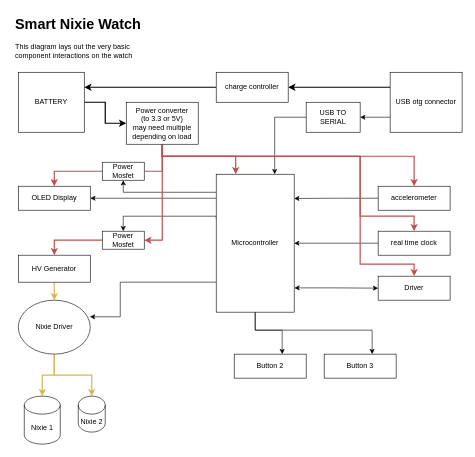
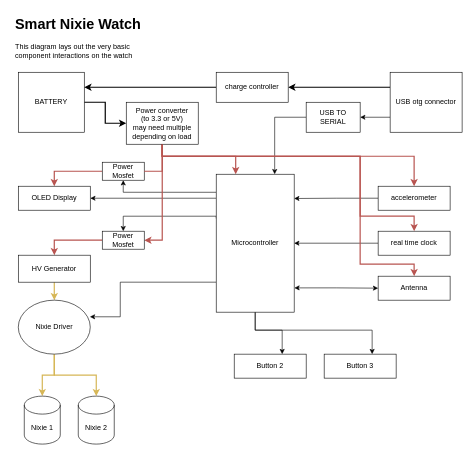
  <mxCell id="0" />
  <mxCell id="1" parent="0" />
  <mxCell id="2" value="&lt;h1&gt;Smart Nixie Watch&lt;/h1&gt;&lt;p&gt;This diagram lays out the very basic component interactions on the watch&lt;/p&gt;" style="text;html=1;strokeColor=none;fillColor=none;spacing=5;spacingTop=-20;whiteSpace=wrap;overflow=hidden;rounded=0;" vertex="1" parent="1"><mxGeometry x="20" y="20" width="260" height="90" as="geometry" /></mxCell>
  <mxCell id="3" style="edgeStyle=orthogonalEdgeStyle;rounded=0;orthogonalLoop=1;jettySize=auto;html=1;exitX=1.003;exitY=0.824;exitDx=0;exitDy=0;exitPerimeter=0;startArrow=classic;startFill=1;" edge="1" parent="1" source="10" target="24"><mxGeometry relative="1" as="geometry" /></mxCell>
  <mxCell id="4" style="edgeStyle=orthogonalEdgeStyle;rounded=0;orthogonalLoop=1;jettySize=auto;html=1;startArrow=none;startFill=0;strokeWidth=1;exitX=-0.002;exitY=0.174;exitDx=0;exitDy=0;exitPerimeter=0;" edge="1" parent="1" source="10" target="32"><mxGeometry relative="1" as="geometry" /></mxCell>
  <mxCell id="5" style="edgeStyle=orthogonalEdgeStyle;rounded=0;orthogonalLoop=1;jettySize=auto;html=1;entryX=0.5;entryY=1;entryDx=0;entryDy=0;startArrow=none;startFill=0;strokeWidth=1;exitX=0.001;exitY=0.131;exitDx=0;exitDy=0;exitPerimeter=0;" edge="1" parent="1" source="10" target="33"><mxGeometry relative="1" as="geometry"><Array as="points"><mxPoint x="205" y="320" /></Array></mxGeometry></mxCell>
  <mxCell id="6" style="edgeStyle=orthogonalEdgeStyle;rounded=0;orthogonalLoop=1;jettySize=auto;html=1;entryX=0.5;entryY=0;entryDx=0;entryDy=0;startArrow=none;startFill=0;strokeWidth=1;exitX=0;exitY=0.321;exitDx=0;exitDy=0;exitPerimeter=0;" edge="1" parent="1" source="10" target="36"><mxGeometry relative="1" as="geometry"><Array as="points"><mxPoint x="360" y="360" /><mxPoint x="205" y="360" /></Array></mxGeometry></mxCell>
  <mxCell id="7" style="edgeStyle=orthogonalEdgeStyle;rounded=0;orthogonalLoop=1;jettySize=auto;html=1;entryX=0.995;entryY=0.308;entryDx=0;entryDy=0;entryPerimeter=0;startArrow=none;startFill=0;strokeWidth=1;" edge="1" parent="1" source="10" target="41"><mxGeometry relative="1" as="geometry"><Array as="points"><mxPoint x="200" y="470" /><mxPoint x="200" y="528" /></Array></mxGeometry></mxCell>
  <mxCell id="8" style="edgeStyle=orthogonalEdgeStyle;rounded=0;orthogonalLoop=1;jettySize=auto;html=1;startArrow=none;startFill=0;strokeWidth=1;" edge="1" parent="1" source="10" target="44"><mxGeometry relative="1" as="geometry"><Array as="points"><mxPoint x="425" y="550" /><mxPoint x="470" y="550" /></Array></mxGeometry></mxCell>
  <mxCell id="9" style="edgeStyle=orthogonalEdgeStyle;rounded=0;orthogonalLoop=1;jettySize=auto;html=1;startArrow=none;startFill=0;strokeWidth=1;" edge="1" parent="1" source="10" target="45"><mxGeometry relative="1" as="geometry"><Array as="points"><mxPoint x="425" y="550" /><mxPoint x="620" y="550" /></Array></mxGeometry></mxCell>
  <mxCell id="10" value="Microcontroller" style="rounded=0;whiteSpace=wrap;html=1;" vertex="1" parent="1"><mxGeometry x="360" y="290" width="130" height="230" as="geometry" /></mxCell>
  <mxCell id="11" style="edgeStyle=orthogonalEdgeStyle;rounded=0;orthogonalLoop=1;jettySize=auto;html=1;entryX=0.75;entryY=0;entryDx=0;entryDy=0;exitX=0;exitY=0.5;exitDx=0;exitDy=0;" edge="1" parent="1" source="12" target="10"><mxGeometry relative="1" as="geometry" /></mxCell>
  <mxCell id="12" value="USB TO SERIAL" style="whiteSpace=wrap;html=1;imageAspect=1;" vertex="1" parent="1"><mxGeometry x="510" y="170" width="90" height="50" as="geometry" /></mxCell>
  <mxCell id="13" style="edgeStyle=orthogonalEdgeStyle;rounded=0;orthogonalLoop=1;jettySize=auto;html=1;entryX=1;entryY=0.176;entryDx=0;entryDy=0;entryPerimeter=0;" edge="1" parent="1" source="14" target="10"><mxGeometry relative="1" as="geometry"><mxPoint x="490" y="310" as="targetPoint" /></mxGeometry></mxCell>
  <mxCell id="14" value="accelerometer" style="whiteSpace=wrap;html=1;" vertex="1" parent="1"><mxGeometry x="630" y="310" width="120" height="40" as="geometry" /></mxCell>
  <mxCell id="15" style="edgeStyle=orthogonalEdgeStyle;rounded=0;orthogonalLoop=1;jettySize=auto;html=1;exitX=0;exitY=0.75;exitDx=0;exitDy=0;" edge="1" parent="1" source="17" target="12"><mxGeometry relative="1" as="geometry" /></mxCell>
  <mxCell id="16" style="edgeStyle=orthogonalEdgeStyle;rounded=0;orthogonalLoop=1;jettySize=auto;html=1;strokeWidth=2;exitX=0;exitY=0.25;exitDx=0;exitDy=0;" edge="1" parent="1" source="17" target="21"><mxGeometry relative="1" as="geometry" /></mxCell>
  <mxCell id="17" value="USB otg connector" style="whiteSpace=wrap;html=1;" vertex="1" parent="1"><mxGeometry x="650" y="120" width="120" height="100" as="geometry" /></mxCell>
  <mxCell id="18" style="edgeStyle=orthogonalEdgeStyle;rounded=0;orthogonalLoop=1;jettySize=auto;html=1;strokeWidth=2;" edge="1" parent="1" source="19" target="31"><mxGeometry relative="1" as="geometry" /></mxCell>
  <mxCell id="19" value="BATTERY" style="whiteSpace=wrap;html=1;" vertex="1" parent="1"><mxGeometry x="30" y="120" width="110" height="100" as="geometry" /></mxCell>
  <mxCell id="20" style="edgeStyle=orthogonalEdgeStyle;rounded=0;orthogonalLoop=1;jettySize=auto;html=1;entryX=1;entryY=0.25;entryDx=0;entryDy=0;strokeWidth=2;" edge="1" parent="1" source="21" target="19"><mxGeometry relative="1" as="geometry" /></mxCell>
  <mxCell id="21" value="charge controller" style="rounded=0;whiteSpace=wrap;html=1;" vertex="1" parent="1"><mxGeometry x="360" y="120" width="120" height="50" as="geometry" /></mxCell>
  <mxCell id="22" style="edgeStyle=orthogonalEdgeStyle;rounded=0;orthogonalLoop=1;jettySize=auto;html=1;entryX=1;entryY=0.5;entryDx=0;entryDy=0;" edge="1" parent="1" source="23" target="10"><mxGeometry relative="1" as="geometry" /></mxCell>
  <mxCell id="23" value="real time clock" style="whiteSpace=wrap;html=1;" vertex="1" parent="1"><mxGeometry x="630" y="385" width="120" height="40" as="geometry" /></mxCell>
- <mxCell id="24" value="Driver&lt;br&gt;" style="whiteSpace=wrap;html=1;" vertex="1" parent="1"><mxGeometry x="630" y="460" width="120" height="40" as="geometry" /></mxCell>
+ <mxCell id="24" value="Antenna&lt;br&gt;" style="whiteSpace=wrap;html=1;" vertex="1" parent="1"><mxGeometry x="630" y="460" width="120" height="40" as="geometry" /></mxCell>
  <mxCell id="25" style="edgeStyle=orthogonalEdgeStyle;rounded=0;orthogonalLoop=1;jettySize=auto;html=1;fillColor=#f8cecc;strokeColor=#b85450;strokeWidth=2;" edge="1" parent="1" source="31" target="14"><mxGeometry relative="1" as="geometry"><Array as="points"><mxPoint x="270" y="260" /><mxPoint x="690" y="260" /></Array></mxGeometry></mxCell>
  <mxCell id="26" style="edgeStyle=orthogonalEdgeStyle;rounded=0;orthogonalLoop=1;jettySize=auto;html=1;fillColor=#f8cecc;strokeColor=#b85450;strokeWidth=2;" edge="1" parent="1" source="31" target="23"><mxGeometry relative="1" as="geometry"><Array as="points"><mxPoint x="270" y="260" /><mxPoint x="600" y="260" /><mxPoint x="600" y="360" /><mxPoint x="690" y="360" /></Array></mxGeometry></mxCell>
  <mxCell id="27" style="edgeStyle=orthogonalEdgeStyle;rounded=0;orthogonalLoop=1;jettySize=auto;html=1;entryX=0.25;entryY=0;entryDx=0;entryDy=0;fillColor=#f8cecc;strokeColor=#b85450;strokeWidth=2;" edge="1" parent="1" source="31" target="10"><mxGeometry relative="1" as="geometry"><Array as="points"><mxPoint x="270" y="260" /><mxPoint x="392" y="260" /></Array></mxGeometry></mxCell>
  <mxCell id="28" style="edgeStyle=orthogonalEdgeStyle;rounded=0;orthogonalLoop=1;jettySize=auto;html=1;entryX=0.5;entryY=0;entryDx=0;entryDy=0;strokeWidth=2;fillColor=#f8cecc;strokeColor=#b85450;" edge="1" parent="1" source="31" target="24"><mxGeometry relative="1" as="geometry"><Array as="points"><mxPoint x="270" y="260" /><mxPoint x="600" y="260" /><mxPoint x="600" y="440" /><mxPoint x="690" y="440" /></Array></mxGeometry></mxCell>
  <mxCell id="29" style="edgeStyle=orthogonalEdgeStyle;rounded=0;orthogonalLoop=1;jettySize=auto;html=1;startArrow=none;startFill=0;strokeWidth=2;fillColor=#f8cecc;strokeColor=#b85450;entryX=0.5;entryY=0;entryDx=0;entryDy=0;exitX=0;exitY=0.5;exitDx=0;exitDy=0;" edge="1" parent="1" source="33" target="32"><mxGeometry relative="1" as="geometry"><Array as="points"><mxPoint x="90" y="285" /></Array></mxGeometry></mxCell>
  <mxCell id="30" style="edgeStyle=orthogonalEdgeStyle;rounded=0;orthogonalLoop=1;jettySize=auto;html=1;entryX=1;entryY=0.5;entryDx=0;entryDy=0;startArrow=none;startFill=0;strokeWidth=2;fillColor=#f8cecc;strokeColor=#b85450;" edge="1" parent="1" source="31" target="36"><mxGeometry relative="1" as="geometry" /></mxCell>
  <mxCell id="31" value="Power converter&lt;br&gt;(to 3.3 or 5V)&lt;br&gt;may need multiple&lt;br&gt;depending on load" style="rounded=0;whiteSpace=wrap;html=1;" vertex="1" parent="1"><mxGeometry x="210" y="170" width="120" height="70" as="geometry" /></mxCell>
  <mxCell id="32" value="OLED Display" style="rounded=0;whiteSpace=wrap;html=1;" vertex="1" parent="1"><mxGeometry x="30" y="310" width="120" height="40" as="geometry" /></mxCell>
  <mxCell id="33" value="Power Mosfet" style="rounded=0;whiteSpace=wrap;html=1;" vertex="1" parent="1"><mxGeometry x="170" y="270" width="70" height="30" as="geometry" /></mxCell>
  <mxCell id="34" value="" style="edgeStyle=orthogonalEdgeStyle;rounded=0;orthogonalLoop=1;jettySize=auto;html=1;startArrow=none;startFill=0;strokeWidth=2;fillColor=#f8cecc;strokeColor=#b85450;endArrow=none;entryX=1;entryY=0.5;entryDx=0;entryDy=0;" edge="1" parent="1" source="31" target="33"><mxGeometry relative="1" as="geometry"><mxPoint x="270" y="240" as="sourcePoint" /><mxPoint x="210" y="260" as="targetPoint" /><Array as="points"><mxPoint x="270" y="285" /></Array></mxGeometry></mxCell>
  <mxCell id="35" style="edgeStyle=orthogonalEdgeStyle;rounded=0;orthogonalLoop=1;jettySize=auto;html=1;startArrow=none;startFill=0;strokeWidth=2;fillColor=#f8cecc;strokeColor=#b85450;" edge="1" parent="1" source="36" target="38"><mxGeometry relative="1" as="geometry" /></mxCell>
  <mxCell id="36" value="Power Mosfet" style="rounded=0;whiteSpace=wrap;html=1;" vertex="1" parent="1"><mxGeometry x="170" y="385" width="70" height="30" as="geometry" /></mxCell>
  <mxCell id="37" style="edgeStyle=orthogonalEdgeStyle;rounded=0;orthogonalLoop=1;jettySize=auto;html=1;entryX=0.5;entryY=0;entryDx=0;entryDy=0;startArrow=none;startFill=0;strokeWidth=2;fillColor=#fff2cc;strokeColor=#d6b656;" edge="1" parent="1" source="38" target="41"><mxGeometry relative="1" as="geometry" /></mxCell>
  <mxCell id="38" value="HV Generator" style="rounded=0;whiteSpace=wrap;html=1;" vertex="1" parent="1"><mxGeometry x="30" y="425" width="120" height="45" as="geometry" /></mxCell>
  <mxCell id="39" style="edgeStyle=orthogonalEdgeStyle;rounded=0;orthogonalLoop=1;jettySize=auto;html=1;startArrow=none;startFill=0;strokeWidth=2;fillColor=#fff2cc;strokeColor=#d6b656;" edge="1" parent="1" source="41" target="42"><mxGeometry relative="1" as="geometry" /></mxCell>
  <mxCell id="40" style="edgeStyle=orthogonalEdgeStyle;rounded=0;orthogonalLoop=1;jettySize=auto;html=1;entryX=0.5;entryY=0;entryDx=0;entryDy=0;entryPerimeter=0;startArrow=none;startFill=0;strokeWidth=2;fillColor=#fff2cc;strokeColor=#d6b656;" edge="1" parent="1" source="41" target="43"><mxGeometry relative="1" as="geometry" /></mxCell>
  <mxCell id="41" value="Nixie Driver" style="ellipse;whiteSpace=wrap;html=1;" vertex="1" parent="1"><mxGeometry x="30" y="500" width="120" height="90" as="geometry" /></mxCell>
  <mxCell id="42" value="Nixie 1" style="shape=cylinder3;whiteSpace=wrap;html=1;boundedLbl=1;backgroundOutline=1;size=15;" vertex="1" parent="1"><mxGeometry x="40" y="660" width="60" height="80" as="geometry" /></mxCell>
- <mxCell id="43" value="Nixie 2" style="shape=cylinder3;whiteSpace=wrap;html=1;boundedLbl=1;backgroundOutline=1;size=15;" vertex="1" parent="1"><mxGeometry x="130" y="660" width="45" height="60" as="geometry" /></mxCell>
+ <mxCell id="43" value="Nixie 2" style="shape=cylinder3;whiteSpace=wrap;html=1;boundedLbl=1;backgroundOutline=1;size=15;" vertex="1" parent="1"><mxGeometry x="130" y="660" width="60" height="80" as="geometry" /></mxCell>
  <mxCell id="44" value="Button 2" style="whiteSpace=wrap;html=1;" vertex="1" parent="1"><mxGeometry x="390" y="590" width="120" height="40" as="geometry" /></mxCell>
  <mxCell id="45" value="Button 3" style="whiteSpace=wrap;html=1;" vertex="1" parent="1"><mxGeometry x="540" y="590" width="120" height="40" as="geometry" /></mxCell>
